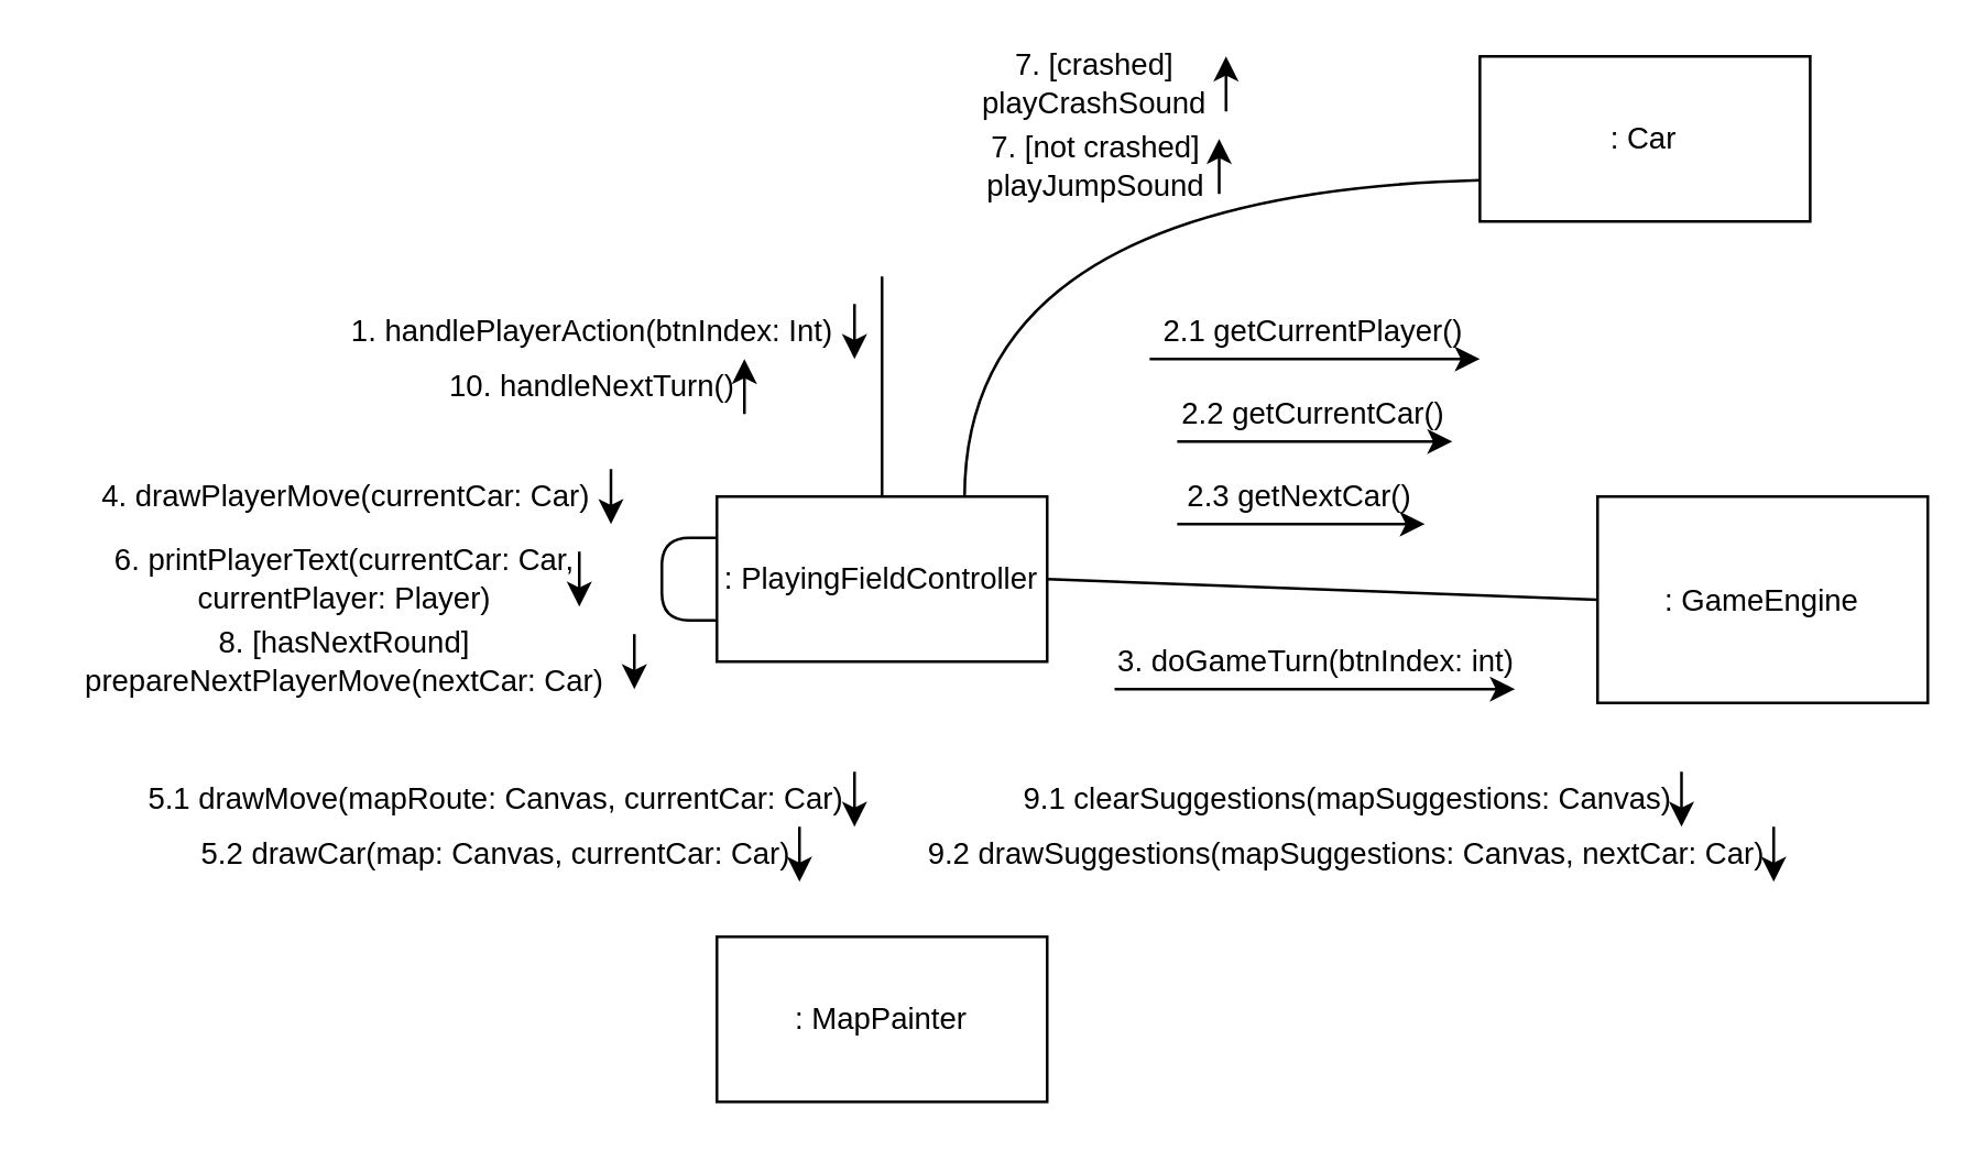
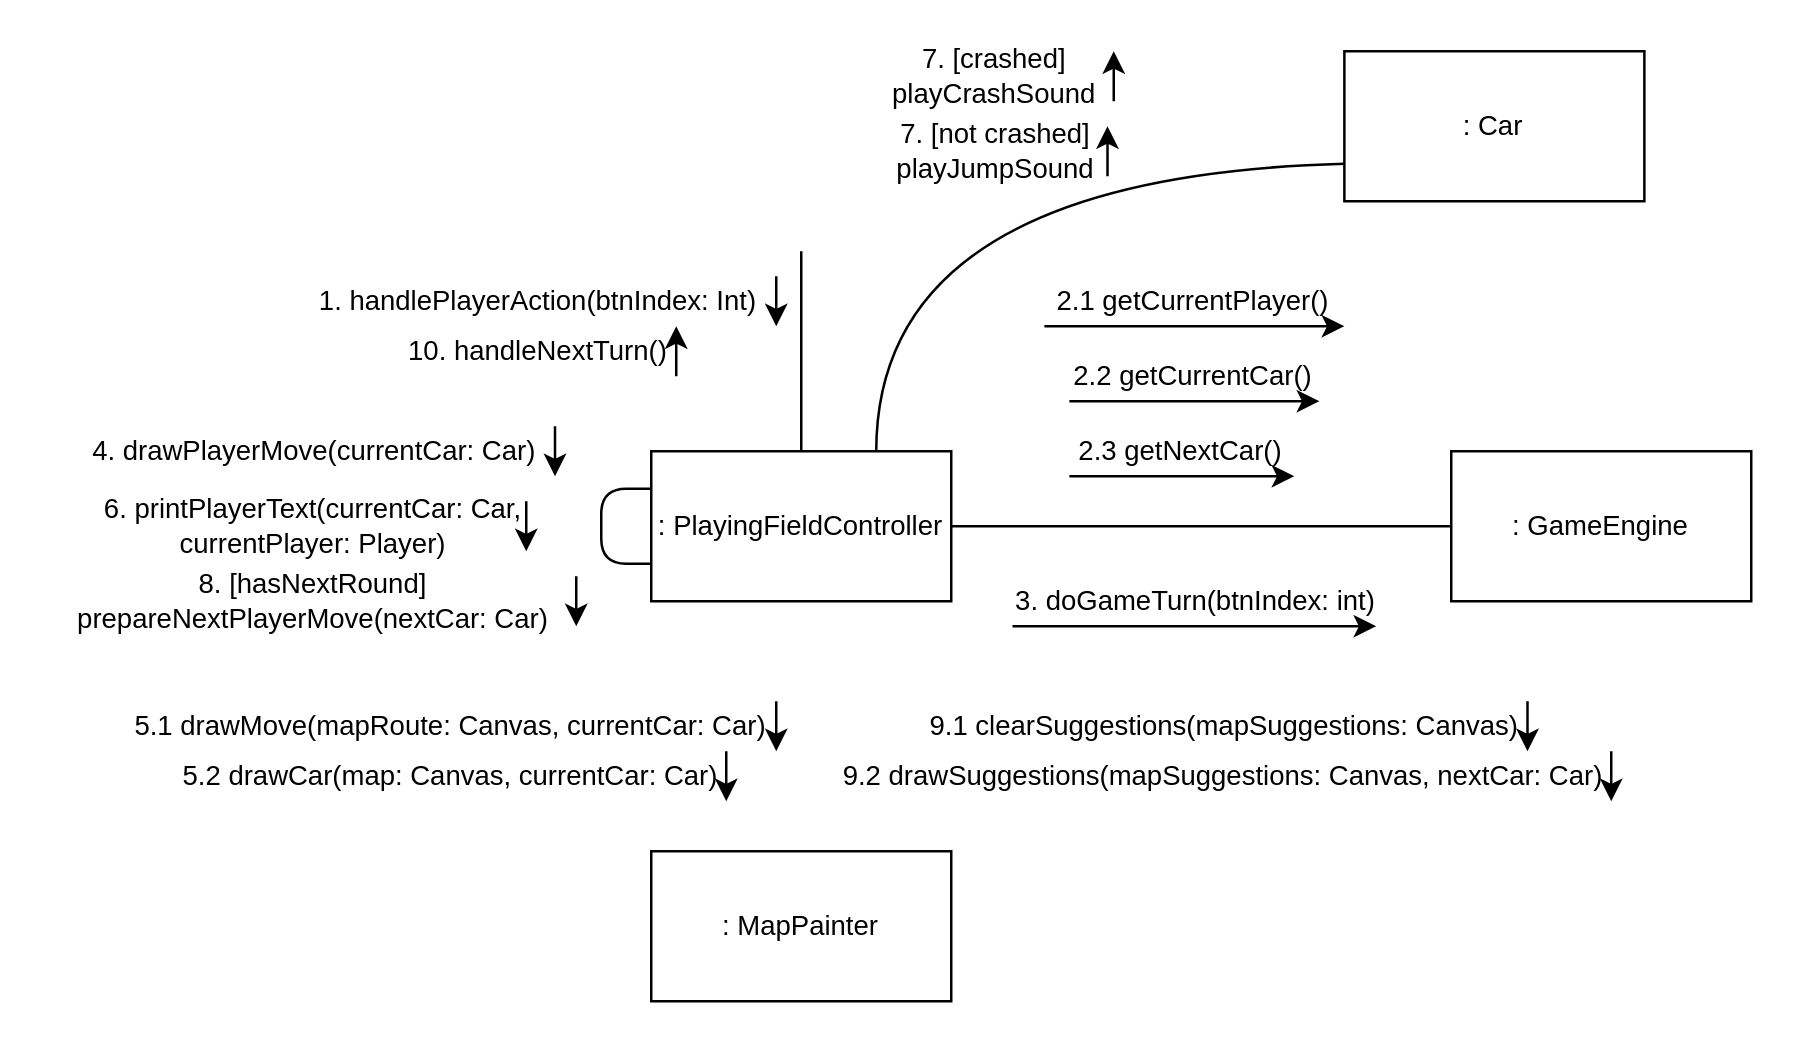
  <mxCell id="0" />
  <mxCell id="1" parent="0" />
  <mxCell id="2" value=": PlayingFieldController" style="rounded=0;whiteSpace=wrap;html=1;fontSize=11;" vertex="1" parent="1"><mxGeometry x="260" y="180" width="120" height="60" as="geometry" /></mxCell>
  <mxCell id="3" value="" style="endArrow=none;html=1;fontSize=11;exitX=0.5;exitY=0;exitDx=0;exitDy=0;" edge="1" parent="1" source="2"><mxGeometry width="50" height="50" relative="1" as="geometry"><mxPoint x="410" y="80" as="sourcePoint" /><mxPoint x="320" y="100" as="targetPoint" /></mxGeometry></mxCell>
  <mxCell id="4" value="1. handlePlayerAction(btnIndex: Int)" style="text;html=1;strokeColor=none;fillColor=none;align=center;verticalAlign=middle;whiteSpace=wrap;rounded=0;fontSize=11;" vertex="1" parent="1"><mxGeometry x="120" y="110" width="190" height="20" as="geometry" /></mxCell>
- <mxCell id="5" value=": GameEngine" style="rounded=0;whiteSpace=wrap;html=1;fontSize=11;" vertex="1" parent="1"><mxGeometry x="580" y="180" width="120" height="75" as="geometry" /></mxCell>
+ <mxCell id="5" value=": GameEngine" style="rounded=0;whiteSpace=wrap;html=1;fontSize=11;" vertex="1" parent="1"><mxGeometry x="580" y="180" width="120" height="60" as="geometry" /></mxCell>
  <mxCell id="6" value="2.1 getCurrentPlayer()" style="text;html=1;strokeColor=none;fillColor=none;align=center;verticalAlign=middle;whiteSpace=wrap;rounded=0;fontSize=11;" vertex="1" parent="1"><mxGeometry x="417.25" y="110" width="120" height="20" as="geometry" /></mxCell>
  <mxCell id="7" value="2.2 getCurrentCar()" style="text;html=1;strokeColor=none;fillColor=none;align=center;verticalAlign=middle;whiteSpace=wrap;rounded=0;fontSize=11;" vertex="1" parent="1"><mxGeometry x="427.25" y="140" width="100" height="20" as="geometry" /></mxCell>
  <mxCell id="8" value="2.3 getNextCar()" style="text;html=1;strokeColor=none;fillColor=none;align=center;verticalAlign=middle;whiteSpace=wrap;rounded=0;fontSize=11;" vertex="1" parent="1"><mxGeometry x="427.25" y="170" width="90" height="20" as="geometry" /></mxCell>
  <mxCell id="9" value="" style="endArrow=classic;html=1;fontSize=11;exitX=1;exitY=0;exitDx=0;exitDy=0;entryX=1;entryY=1;entryDx=0;entryDy=0;" edge="1" parent="1" source="4" target="4"><mxGeometry width="50" height="50" relative="1" as="geometry"><mxPoint x="110" y="240" as="sourcePoint" /><mxPoint x="160" y="190" as="targetPoint" /></mxGeometry></mxCell>
  <mxCell id="10" value="" style="endArrow=classic;html=1;fontSize=11;entryX=1;entryY=1;entryDx=0;entryDy=0;exitX=0;exitY=1;exitDx=0;exitDy=0;" edge="1" parent="1" source="6" target="6"><mxGeometry width="50" height="50" relative="1" as="geometry"><mxPoint x="302.75" y="270" as="sourcePoint" /><mxPoint x="352.75" y="220" as="targetPoint" /></mxGeometry></mxCell>
  <mxCell id="11" value="" style="endArrow=classic;html=1;fontSize=11;entryX=1;entryY=1;entryDx=0;entryDy=0;exitX=0;exitY=1;exitDx=0;exitDy=0;" edge="1" parent="1" source="7" target="7"><mxGeometry width="50" height="50" relative="1" as="geometry"><mxPoint x="442.75" y="270" as="sourcePoint" /><mxPoint x="492.75" y="220" as="targetPoint" /></mxGeometry></mxCell>
  <mxCell id="12" value="" style="endArrow=classic;html=1;fontSize=11;entryX=1;entryY=1;entryDx=0;entryDy=0;exitX=0;exitY=1;exitDx=0;exitDy=0;" edge="1" parent="1" source="8" target="8"><mxGeometry width="50" height="50" relative="1" as="geometry"><mxPoint x="452.75" y="270" as="sourcePoint" /><mxPoint x="502.75" y="220" as="targetPoint" /></mxGeometry></mxCell>
  <mxCell id="13" value="" style="endArrow=none;html=1;fontSize=11;entryX=0;entryY=0.5;entryDx=0;entryDy=0;exitX=1;exitY=0.5;exitDx=0;exitDy=0;" edge="1" parent="1" source="2" target="5"><mxGeometry width="50" height="50" relative="1" as="geometry"><mxPoint x="400" y="310" as="sourcePoint" /><mxPoint x="450" y="260" as="targetPoint" /></mxGeometry></mxCell>
  <mxCell id="14" value="3. doGameTurn(btnIndex: int)" style="text;html=1;strokeColor=none;fillColor=none;align=center;verticalAlign=middle;whiteSpace=wrap;rounded=0;fontSize=11;" vertex="1" parent="1"><mxGeometry x="404.5" y="230" width="145.5" height="20" as="geometry" /></mxCell>
  <mxCell id="15" value="" style="endArrow=classic;html=1;fontSize=11;entryX=1;entryY=1;entryDx=0;entryDy=0;exitX=0;exitY=1;exitDx=0;exitDy=0;" edge="1" parent="1" source="14" target="14"><mxGeometry width="50" height="50" relative="1" as="geometry"><mxPoint x="390" y="310" as="sourcePoint" /><mxPoint x="440" y="260" as="targetPoint" /></mxGeometry></mxCell>
  <mxCell id="16" value=": MapPainter" style="rounded=0;whiteSpace=wrap;html=1;fontSize=11;" vertex="1" parent="1"><mxGeometry x="260" y="340" width="120" height="60" as="geometry" /></mxCell>
  <mxCell id="17" value="4. drawPlayerMove(currentCar: Car)" style="text;html=1;strokeColor=none;fillColor=none;align=center;verticalAlign=middle;whiteSpace=wrap;rounded=0;fontSize=11;" vertex="1" parent="1"><mxGeometry x="28.5" y="170" width="193" height="20" as="geometry" /></mxCell>
  <mxCell id="18" value="5.1 drawMove(mapRoute: Canvas, currentCar: Car)" style="text;html=1;strokeColor=none;fillColor=none;align=center;verticalAlign=middle;whiteSpace=wrap;rounded=0;fontSize=11;" vertex="1" parent="1"><mxGeometry x="50" y="280" width="260" height="20" as="geometry" /></mxCell>
  <mxCell id="19" value="5.2 drawCar(map: Canvas, currentCar: Car)" style="text;html=1;strokeColor=none;fillColor=none;align=center;verticalAlign=middle;whiteSpace=wrap;rounded=0;fontSize=11;" vertex="1" parent="1"><mxGeometry x="70" y="300" width="220" height="20" as="geometry" /></mxCell>
  <mxCell id="20" value="" style="endArrow=classic;html=1;fontSize=11;entryX=1;entryY=1;entryDx=0;entryDy=0;exitX=1;exitY=0;exitDx=0;exitDy=0;" edge="1" parent="1" source="18" target="18"><mxGeometry width="50" height="50" relative="1" as="geometry"><mxPoint x="440" y="399" as="sourcePoint" /><mxPoint x="490" y="349" as="targetPoint" /></mxGeometry></mxCell>
  <mxCell id="21" value="" style="endArrow=classic;html=1;fontSize=11;entryX=1;entryY=1;entryDx=0;entryDy=0;exitX=1;exitY=0;exitDx=0;exitDy=0;" edge="1" parent="1" source="19" target="19"><mxGeometry width="50" height="50" relative="1" as="geometry"><mxPoint x="400" y="399" as="sourcePoint" /><mxPoint x="450" y="349" as="targetPoint" /></mxGeometry></mxCell>
  <mxCell id="22" value="" style="endArrow=none;html=1;fontSize=11;entryX=0;entryY=0.25;entryDx=0;entryDy=0;exitX=0;exitY=0.75;exitDx=0;exitDy=0;" edge="1" parent="1" source="2" target="2"><mxGeometry width="50" height="50" relative="1" as="geometry"><mxPoint x="90" y="220" as="sourcePoint" /><mxPoint x="140" y="170" as="targetPoint" /><Array as="points"><mxPoint x="240" y="225" /><mxPoint x="240" y="195" /></Array></mxGeometry></mxCell>
  <mxCell id="23" value="6. printPlayerText(currentCar: Car, currentPlayer: Player)" style="text;html=1;strokeColor=none;fillColor=none;align=center;verticalAlign=middle;whiteSpace=wrap;rounded=0;fontSize=11;" vertex="1" parent="1"><mxGeometry x="40" y="200" width="170" height="20" as="geometry" /></mxCell>
  <mxCell id="24" value="" style="endArrow=classic;html=1;fontSize=11;entryX=1;entryY=1;entryDx=0;entryDy=0;exitX=1;exitY=0;exitDx=0;exitDy=0;" edge="1" parent="1" source="23" target="23"><mxGeometry width="50" height="50" relative="1" as="geometry"><mxPoint x="100" y="280" as="sourcePoint" /><mxPoint x="150" y="230" as="targetPoint" /></mxGeometry></mxCell>
  <mxCell id="25" value=": Car" style="rounded=0;whiteSpace=wrap;html=1;fontSize=11;" vertex="1" parent="1"><mxGeometry x="537.25" y="20" width="120" height="60" as="geometry" /></mxCell>
  <mxCell id="26" value="" style="endArrow=none;html=1;fontSize=11;exitX=0.75;exitY=0;exitDx=0;exitDy=0;entryX=0;entryY=0.75;entryDx=0;entryDy=0;curved=1;" edge="1" parent="1" source="2" target="25"><mxGeometry width="50" height="50" relative="1" as="geometry"><mxPoint x="320" y="50" as="sourcePoint" /><mxPoint x="370" y="0" as="targetPoint" /><Array as="points"><mxPoint x="350" y="70" /></Array></mxGeometry></mxCell>
  <mxCell id="27" value="7. [crashed] playCrashSound" style="text;html=1;strokeColor=none;fillColor=none;align=center;verticalAlign=middle;whiteSpace=wrap;rounded=0;fontSize=11;" vertex="1" parent="1"><mxGeometry x="350" y="20" width="95" height="20" as="geometry" /></mxCell>
  <mxCell id="28" value="7. [not crashed] playJumpSound" style="text;html=1;strokeColor=none;fillColor=none;align=center;verticalAlign=middle;whiteSpace=wrap;rounded=0;fontSize=11;" vertex="1" parent="1"><mxGeometry x="352.5" y="50" width="90" height="20" as="geometry" /></mxCell>
  <mxCell id="29" value="" style="endArrow=classic;html=1;fontSize=11;entryX=1;entryY=0;entryDx=0;entryDy=0;exitX=1;exitY=1;exitDx=0;exitDy=0;" edge="1" parent="1" source="27" target="27"><mxGeometry width="50" height="50" relative="1" as="geometry"><mxPoint x="277.5" y="90" as="sourcePoint" /><mxPoint x="327.5" y="40" as="targetPoint" /></mxGeometry></mxCell>
  <mxCell id="30" value="" style="endArrow=classic;html=1;fontSize=11;entryX=1;entryY=0;entryDx=0;entryDy=0;exitX=1;exitY=1;exitDx=0;exitDy=0;" edge="1" parent="1" source="28" target="28"><mxGeometry width="50" height="50" relative="1" as="geometry"><mxPoint x="167.5" y="90" as="sourcePoint" /><mxPoint x="217.5" y="40" as="targetPoint" /></mxGeometry></mxCell>
  <mxCell id="31" value="8. [hasNextRound]&lt;br&gt;prepareNextPlayerMove(nextCar: Car)" style="text;html=1;strokeColor=none;fillColor=none;align=center;verticalAlign=middle;whiteSpace=wrap;rounded=0;fontSize=11;" vertex="1" parent="1"><mxGeometry x="20" y="230" width="210" height="20" as="geometry" /></mxCell>
  <mxCell id="32" value="" style="endArrow=classic;html=1;fontSize=11;entryX=1;entryY=1;entryDx=0;entryDy=0;exitX=1;exitY=0;exitDx=0;exitDy=0;" edge="1" parent="1" source="31" target="31"><mxGeometry width="50" height="50" relative="1" as="geometry"><mxPoint x="40" y="320" as="sourcePoint" /><mxPoint x="90" y="270" as="targetPoint" /></mxGeometry></mxCell>
  <mxCell id="33" value="" style="endArrow=classic;html=1;fontSize=11;entryX=1;entryY=1;entryDx=0;entryDy=0;exitX=1;exitY=0;exitDx=0;exitDy=0;" edge="1" parent="1" source="17" target="17"><mxGeometry width="50" height="50" relative="1" as="geometry"><mxPoint x="70" y="350" as="sourcePoint" /><mxPoint x="120" y="300" as="targetPoint" /></mxGeometry></mxCell>
  <mxCell id="34" value="9.1 clearSuggestions(mapSuggestions: Canvas)" style="text;html=1;strokeColor=none;fillColor=none;align=center;verticalAlign=middle;whiteSpace=wrap;rounded=0;fontSize=11;" vertex="1" parent="1"><mxGeometry x="367.5" y="280" width="243" height="20" as="geometry" /></mxCell>
  <mxCell id="35" value="9.2 drawSuggestions(mapSuggestions: Canvas, nextCar: Car)" style="text;html=1;strokeColor=none;fillColor=none;align=center;verticalAlign=middle;whiteSpace=wrap;rounded=0;fontSize=11;" vertex="1" parent="1"><mxGeometry x="334" y="300" width="310" height="20" as="geometry" /></mxCell>
  <mxCell id="36" value="" style="endArrow=classic;html=1;fontSize=11;exitX=1;exitY=0;exitDx=0;exitDy=0;entryX=1;entryY=1;entryDx=0;entryDy=0;" edge="1" parent="1" source="35" target="35"><mxGeometry width="50" height="50" relative="1" as="geometry"><mxPoint x="590" y="400" as="sourcePoint" /><mxPoint x="750" y="360" as="targetPoint" /></mxGeometry></mxCell>
  <mxCell id="37" value="" style="endArrow=classic;html=1;fontSize=11;exitX=1;exitY=0;exitDx=0;exitDy=0;entryX=1;entryY=1;entryDx=0;entryDy=0;" edge="1" parent="1" source="34" target="34"><mxGeometry width="50" height="50" relative="1" as="geometry"><mxPoint x="490" y="410" as="sourcePoint" /><mxPoint x="710" y="270" as="targetPoint" /></mxGeometry></mxCell>
  <mxCell id="38" value="10. handleNextTurn()" style="text;html=1;strokeColor=none;fillColor=none;align=center;verticalAlign=middle;whiteSpace=wrap;rounded=0;fontSize=11;" vertex="1" parent="1"><mxGeometry x="160" y="130" width="110" height="20" as="geometry" /></mxCell>
  <mxCell id="39" value="" style="endArrow=classic;html=1;fontSize=11;exitX=1;exitY=1;exitDx=0;exitDy=0;entryX=1;entryY=0;entryDx=0;entryDy=0;" edge="1" parent="1" source="38" target="38"><mxGeometry width="50" height="50" relative="1" as="geometry"><mxPoint x="0" y="120" as="sourcePoint" /><mxPoint x="50" y="70" as="targetPoint" /></mxGeometry></mxCell>
